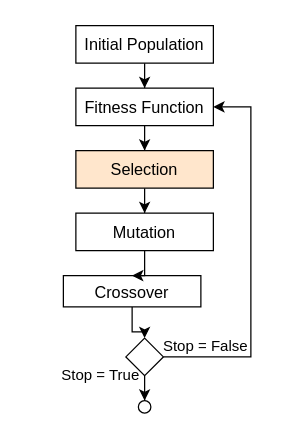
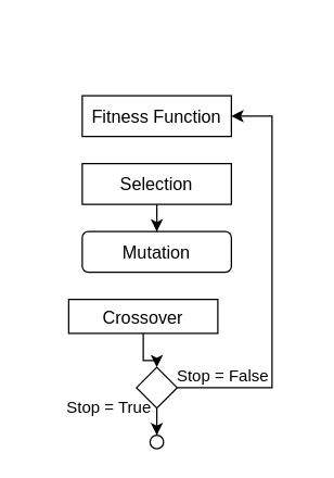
  <mxCell id="0" />
  <mxCell id="1" parent="0" />
- <mxCell id="2" style="edgeStyle=orthogonalEdgeStyle;rounded=0;orthogonalLoop=1;jettySize=auto;html=1;entryX=0.5;entryY=0;entryDx=0;entryDy=0;fontSize=19;" edge="1" parent="1" source="3" target="5"><mxGeometry relative="1" as="geometry" /></mxCell>
- <mxCell id="3" value="Initial Population" style="rounded=0;html=1;whiteSpace=wrap;fontSize=13;" vertex="1" parent="1"><mxGeometry x="60" y="20" width="110" height="30" as="geometry" /></mxCell>
- <mxCell id="4" style="edgeStyle=orthogonalEdgeStyle;rounded=0;orthogonalLoop=1;jettySize=auto;html=1;entryX=0.5;entryY=0;entryDx=0;entryDy=0;fontSize=19;" edge="1" parent="1" source="5" target="7"><mxGeometry relative="1" as="geometry"><mxPoint x="120" y="180" as="targetPoint" /></mxGeometry></mxCell>
  <mxCell id="5" value="&lt;span style=&quot;font-size: 13px;&quot;&gt;Fitness Function&lt;/span&gt;" style="rounded=0;html=1;whiteSpace=wrap;fontSize=13;" vertex="1" parent="1"><mxGeometry x="60" y="70" width="110" height="30" as="geometry" /></mxCell>
  <mxCell id="6" style="edgeStyle=orthogonalEdgeStyle;rounded=0;orthogonalLoop=1;jettySize=auto;html=1;entryX=0.5;entryY=0;entryDx=0;entryDy=0;fontSize=19;" edge="1" parent="1" source="7" target="11"><mxGeometry relative="1" as="geometry" /></mxCell>
- <mxCell id="7" value="Selection" style="rounded=0;html=1;whiteSpace=wrap;fontSize=13;fillColor=#ffe6cc;" vertex="1" parent="1"><mxGeometry x="60" y="120" width="110" height="30" as="geometry" /></mxCell>
+ <mxCell id="7" value="Selection" style="rounded=0;html=1;whiteSpace=wrap;fontSize=13;" vertex="1" parent="1"><mxGeometry x="60" y="120" width="110" height="30" as="geometry" /></mxCell>
  <mxCell id="8" style="edgeStyle=orthogonalEdgeStyle;rounded=0;orthogonalLoop=1;jettySize=auto;html=1;fontSize=19;entryX=0.5;entryY=0;entryDx=0;entryDy=0;" edge="1" parent="1" source="9" target="14"><mxGeometry relative="1" as="geometry"><mxPoint x="120" y="300" as="targetPoint" /></mxGeometry></mxCell>
  <mxCell id="9" value="Crossover" style="rounded=0;html=1;whiteSpace=wrap;fontSize=13;" vertex="1" parent="1"><mxGeometry x="50" y="220" width="110" height="25" as="geometry" /></mxCell>
- <mxCell id="10" style="edgeStyle=orthogonalEdgeStyle;rounded=0;orthogonalLoop=1;jettySize=auto;html=1;entryX=0.5;entryY=0;entryDx=0;entryDy=0;fontSize=19;" edge="1" parent="1" source="11" target="9"><mxGeometry relative="1" as="geometry" /></mxCell>
- <mxCell id="11" value="Mutation" style="rounded=0;html=1;whiteSpace=wrap;fontSize=13;" vertex="1" parent="1"><mxGeometry x="60" y="170" width="110" height="30" as="geometry" /></mxCell>
+ <mxCell id="11" value="Mutation" style="html=1;whiteSpace=wrap;fontSize=13;rounded=1;" vertex="1" parent="1"><mxGeometry x="60" y="170" width="110" height="30" as="geometry" /></mxCell>
  <mxCell id="12" style="edgeStyle=orthogonalEdgeStyle;rounded=0;orthogonalLoop=1;jettySize=auto;html=1;fontSize=13;entryX=1;entryY=0.5;entryDx=0;entryDy=0;" edge="1" parent="1" source="14" target="5"><mxGeometry relative="1" as="geometry"><mxPoint x="220" y="80" as="targetPoint" /><Array as="points"><mxPoint x="200" y="285" /><mxPoint x="200" y="85" /></Array></mxGeometry></mxCell>
  <mxCell id="13" style="edgeStyle=orthogonalEdgeStyle;rounded=0;orthogonalLoop=1;jettySize=auto;html=1;entryX=0.5;entryY=0;entryDx=0;entryDy=0;fontSize=12;" edge="1" parent="1" source="14" target="15"><mxGeometry relative="1" as="geometry" /></mxCell>
  <mxCell id="14" value="" style="rhombus;whiteSpace=wrap;html=1;fontSize=19;" vertex="1" parent="1"><mxGeometry x="100" y="270" width="30" height="30" as="geometry" /></mxCell>
  <mxCell id="15" value="" style="ellipse;whiteSpace=wrap;html=1;aspect=fixed;fontSize=19;" vertex="1" parent="1"><mxGeometry x="110" y="320" width="10" height="10" as="geometry" /></mxCell>
  <mxCell id="16" value="Stop = False" style="text;html=1;strokeColor=none;fillColor=none;align=center;verticalAlign=middle;whiteSpace=wrap;rounded=0;fontSize=12;" vertex="1" parent="1"><mxGeometry x="104" y="267" width="120" height="20" as="geometry" /></mxCell>
  <mxCell id="17" value="Stop = True" style="text;html=1;strokeColor=none;fillColor=none;align=center;verticalAlign=middle;whiteSpace=wrap;rounded=0;fontSize=12;" vertex="1" parent="1"><mxGeometry x="20" y="290" width="120" height="20" as="geometry" /></mxCell>
